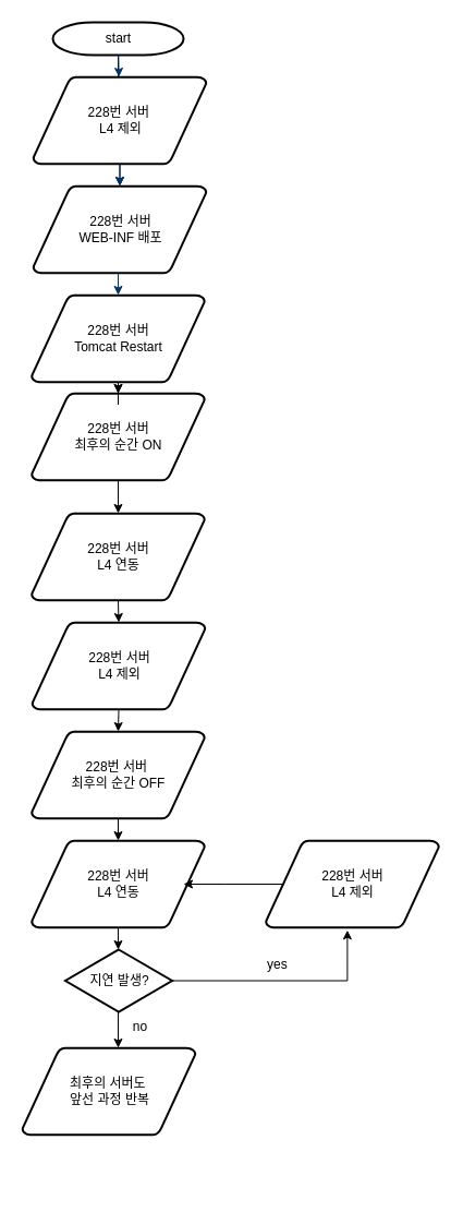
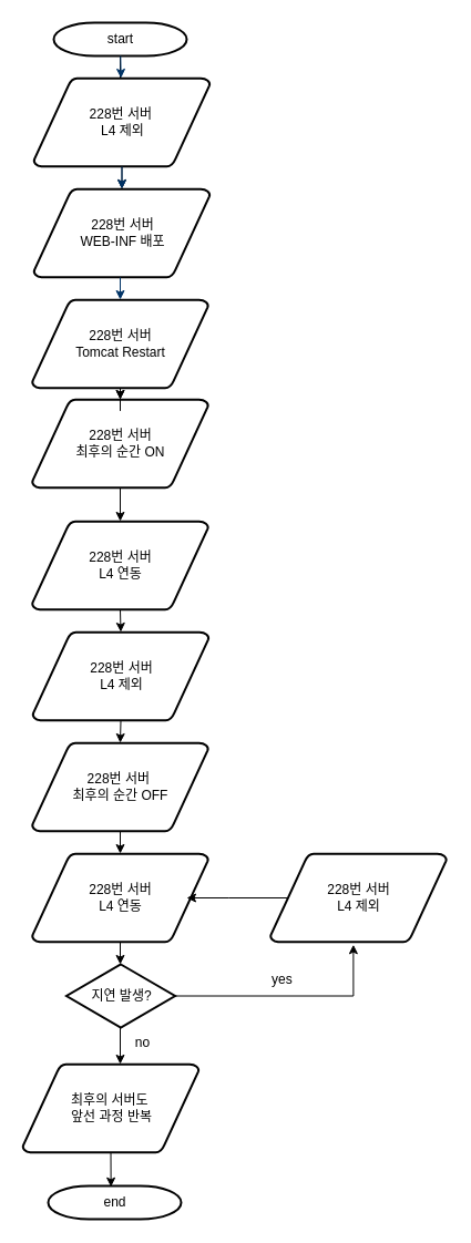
  <mxCell id="0" />
  <mxCell id="1" parent="0" />
  <mxCell id="2" value="" style="edgeStyle=orthogonalEdgeStyle;rounded=0;orthogonalLoop=1;jettySize=auto;html=1;" edge="1" parent="1" source="3" target="6"><mxGeometry relative="1" as="geometry" /></mxCell>
  <mxCell id="3" value="start" style="shape=mxgraph.flowchart.terminator;strokeWidth=2;gradientColor=none;gradientDirection=north;fontStyle=0;html=1;" parent="1" vertex="1"><mxGeometry x="48" y="20" width="120" height="30" as="geometry" /></mxCell>
  <mxCell id="4" value="228번 서버&amp;nbsp;&lt;br&gt;L4 제외" style="shape=mxgraph.flowchart.data;strokeWidth=2;gradientColor=none;gradientDirection=north;fontStyle=0;html=1;" parent="1" vertex="1"><mxGeometry x="30" y="70" width="159" height="80" as="geometry" /></mxCell>
  <mxCell id="5" style="fontStyle=1;strokeColor=#003366;strokeWidth=1;html=1;" parent="1" source="3" target="4" edge="1"><mxGeometry relative="1" as="geometry" /></mxCell>
  <mxCell id="6" value="228번 서버&lt;br&gt;WEB-INF 배포" style="shape=mxgraph.flowchart.data;strokeWidth=2;gradientColor=none;gradientDirection=north;fontStyle=0;html=1;" vertex="1" parent="1"><mxGeometry x="30" y="170" width="159" height="80" as="geometry" /></mxCell>
  <mxCell id="7" value="228번 서버&lt;br&gt;최후의 순간 ON" style="shape=mxgraph.flowchart.data;strokeWidth=2;gradientColor=none;gradientDirection=north;fontStyle=0;html=1;" vertex="1" parent="1"><mxGeometry x="28.5" y="360" width="159" height="80" as="geometry" /></mxCell>
  <mxCell id="8" value="" style="fontStyle=1;strokeColor=#003366;strokeWidth=1;html=1;startArrow=none;entryX=0.5;entryY=0;entryDx=0;entryDy=0;entryPerimeter=0;endArrow=none;" edge="1" parent="1" source="12" target="7"><mxGeometry relative="1" as="geometry"><mxPoint x="108" y="290" as="sourcePoint" /><mxPoint x="108" y="410" as="targetPoint" /></mxGeometry></mxCell>
  <mxCell id="9" style="fontStyle=1;strokeColor=#003366;strokeWidth=1;html=1;exitX=0.5;exitY=1;exitDx=0;exitDy=0;exitPerimeter=0;entryX=0.5;entryY=0;entryDx=0;entryDy=0;entryPerimeter=0;" edge="1" parent="1" source="4" target="6"><mxGeometry relative="1" as="geometry"><mxPoint x="118.3" y="60" as="sourcePoint" /><mxPoint x="118.7" y="80" as="targetPoint" /></mxGeometry></mxCell>
  <mxCell id="10" value="" style="edgeStyle=orthogonalEdgeStyle;rounded=0;orthogonalLoop=1;jettySize=auto;html=1;" edge="1" parent="1" source="12" target="7"><mxGeometry relative="1" as="geometry" /></mxCell>
  <mxCell id="11" value="" style="edgeStyle=orthogonalEdgeStyle;rounded=0;orthogonalLoop=1;jettySize=auto;html=1;" edge="1" parent="1" source="12" target="7"><mxGeometry relative="1" as="geometry" /></mxCell>
  <mxCell id="12" value="228번 서버&lt;br&gt;Tomcat Restart" style="shape=mxgraph.flowchart.data;strokeWidth=2;gradientColor=none;gradientDirection=north;fontStyle=0;html=1;" vertex="1" parent="1"><mxGeometry x="28.5" y="270" width="159" height="80" as="geometry" /></mxCell>
  <mxCell id="13" style="fontStyle=1;strokeColor=#003366;strokeWidth=1;html=1;entryX=0.5;entryY=0;entryDx=0;entryDy=0;entryPerimeter=0;" edge="1" parent="1" target="12"><mxGeometry relative="1" as="geometry"><mxPoint x="108" y="250" as="sourcePoint" /><mxPoint x="119.5" y="180" as="targetPoint" /></mxGeometry></mxCell>
  <mxCell id="14" value="228번 서버&lt;br&gt;L4 연동" style="shape=mxgraph.flowchart.data;strokeWidth=2;gradientColor=none;gradientDirection=north;fontStyle=0;html=1;" vertex="1" parent="1"><mxGeometry x="28.5" y="470" width="159" height="80" as="geometry" /></mxCell>
  <mxCell id="15" value="" style="edgeStyle=orthogonalEdgeStyle;rounded=0;orthogonalLoop=1;jettySize=auto;html=1;exitX=0.5;exitY=1;exitDx=0;exitDy=0;exitPerimeter=0;entryX=0.5;entryY=0;entryDx=0;entryDy=0;entryPerimeter=0;" edge="1" parent="1" source="7" target="14"><mxGeometry relative="1" as="geometry"><mxPoint x="118" y="360" as="sourcePoint" /><mxPoint x="118" y="380" as="targetPoint" /></mxGeometry></mxCell>
  <mxCell id="16" value="228번 서버&lt;br&gt;L4 제외" style="shape=mxgraph.flowchart.data;strokeWidth=2;gradientColor=none;gradientDirection=north;fontStyle=0;html=1;" vertex="1" parent="1"><mxGeometry x="29" y="570" width="159" height="80" as="geometry" /></mxCell>
  <mxCell id="17" value="" style="edgeStyle=orthogonalEdgeStyle;rounded=0;orthogonalLoop=1;jettySize=auto;html=1;exitX=0.5;exitY=1;exitDx=0;exitDy=0;exitPerimeter=0;entryX=0.5;entryY=0;entryDx=0;entryDy=0;entryPerimeter=0;" edge="1" parent="1" source="14" target="16"><mxGeometry relative="1" as="geometry"><mxPoint x="118" y="460" as="sourcePoint" /><mxPoint x="118" y="480" as="targetPoint" /></mxGeometry></mxCell>
  <mxCell id="18" value="228번 서버&amp;nbsp;&lt;br&gt;최후의 순간 OFF" style="shape=mxgraph.flowchart.data;strokeWidth=2;gradientColor=none;gradientDirection=north;fontStyle=0;html=1;" vertex="1" parent="1"><mxGeometry x="28.5" y="670" width="159" height="80" as="geometry" /></mxCell>
  <mxCell id="19" value="" style="edgeStyle=orthogonalEdgeStyle;rounded=0;orthogonalLoop=1;jettySize=auto;html=1;exitX=0.5;exitY=1;exitDx=0;exitDy=0;exitPerimeter=0;" edge="1" parent="1" source="16"><mxGeometry relative="1" as="geometry"><mxPoint x="118" y="560" as="sourcePoint" /><mxPoint x="108" y="670" as="targetPoint" /></mxGeometry></mxCell>
  <mxCell id="20" value="228번 서버&lt;br&gt;L4 연동" style="shape=mxgraph.flowchart.data;strokeWidth=2;gradientColor=none;gradientDirection=north;fontStyle=0;html=1;" vertex="1" parent="1"><mxGeometry x="28.5" y="770" width="159" height="80" as="geometry" /></mxCell>
  <mxCell id="21" value="" style="edgeStyle=orthogonalEdgeStyle;rounded=0;orthogonalLoop=1;jettySize=auto;html=1;exitX=0.5;exitY=1;exitDx=0;exitDy=0;exitPerimeter=0;" edge="1" parent="1" source="18"><mxGeometry relative="1" as="geometry"><mxPoint x="118.5" y="660" as="sourcePoint" /><mxPoint x="108" y="770" as="targetPoint" /></mxGeometry></mxCell>
  <mxCell id="22" value="" style="edgeStyle=orthogonalEdgeStyle;rounded=0;orthogonalLoop=1;jettySize=auto;html=1;exitX=0.5;exitY=1;exitDx=0;exitDy=0;exitPerimeter=0;" edge="1" parent="1" source="20"><mxGeometry relative="1" as="geometry"><mxPoint x="118" y="760" as="sourcePoint" /><mxPoint x="108" y="870" as="targetPoint" /></mxGeometry></mxCell>
  <mxCell id="23" value="지연 발생?" style="shape=mxgraph.flowchart.decision;strokeWidth=2;gradientColor=none;gradientDirection=north;fontStyle=0;html=1;" vertex="1" parent="1"><mxGeometry x="59.5" y="870" width="98" height="57" as="geometry" /></mxCell>
  <mxCell id="24" value="" style="edgeStyle=orthogonalEdgeStyle;rounded=0;orthogonalLoop=1;jettySize=auto;html=1;exitX=1;exitY=0.5;exitDx=0;exitDy=0;exitPerimeter=0;entryX=0.471;entryY=1.028;entryDx=0;entryDy=0;entryPerimeter=0;" edge="1" parent="1" source="23" target="25"><mxGeometry relative="1" as="geometry"><mxPoint x="108.5" y="950" as="sourcePoint" /><mxPoint x="109" y="970" as="targetPoint" /></mxGeometry></mxCell>
  <mxCell id="25" value="228번 서버&lt;br&gt;L4 제외" style="shape=mxgraph.flowchart.data;strokeWidth=2;gradientColor=none;gradientDirection=north;fontStyle=0;html=1;" vertex="1" parent="1"><mxGeometry x="243.5" y="770" width="159" height="80" as="geometry" /></mxCell>
  <mxCell id="26" value="" style="edgeStyle=orthogonalEdgeStyle;rounded=0;orthogonalLoop=1;jettySize=auto;html=1;exitX=0.095;exitY=0.5;exitDx=0;exitDy=0;exitPerimeter=0;" edge="1" parent="1" source="25"><mxGeometry relative="1" as="geometry"><mxPoint x="118" y="860" as="sourcePoint" /><mxPoint x="168" y="810" as="targetPoint" /></mxGeometry></mxCell>
  <mxCell id="27" value="yes" style="text;fontStyle=0;html=1;strokeColor=none;gradientColor=none;fillColor=none;strokeWidth=2;" vertex="1" parent="1"><mxGeometry x="242.5" y="870" width="40" height="26" as="geometry" /></mxCell>
  <mxCell id="28" value="no" style="text;fontStyle=0;html=1;strokeColor=none;gradientColor=none;fillColor=none;strokeWidth=2;align=center;" vertex="1" parent="1"><mxGeometry x="108" y="927" width="40" height="26" as="geometry" /></mxCell>
  <mxCell id="29" value="최후의 서버도&amp;nbsp;&lt;br&gt;앞선 과정 반복" style="shape=mxgraph.flowchart.data;strokeWidth=2;gradientColor=none;gradientDirection=north;fontStyle=0;html=1;" vertex="1" parent="1"><mxGeometry x="20" y="960" width="159" height="80" as="geometry" /></mxCell>
  <mxCell id="30" value="" style="edgeStyle=orthogonalEdgeStyle;rounded=0;orthogonalLoop=1;jettySize=auto;html=1;exitX=0;exitY=0;exitDx=0;exitDy=0;" edge="1" parent="1" source="28"><mxGeometry relative="1" as="geometry"><mxPoint x="108" y="930" as="sourcePoint" /><mxPoint x="108" y="960" as="targetPoint" /></mxGeometry></mxCell>
+ <mxCell id="31" value="end" style="shape=mxgraph.flowchart.terminator;strokeWidth=2;gradientColor=none;gradientDirection=north;fontStyle=0;html=1;" vertex="1" parent="1"><mxGeometry x="43" y="1070" width="120" height="30" as="geometry" /></mxCell>
+ <mxCell id="32" value="" style="edgeStyle=orthogonalEdgeStyle;rounded=0;orthogonalLoop=1;jettySize=auto;html=1;exitX=0.5;exitY=1;exitDx=0;exitDy=0;exitPerimeter=0;entryX=0.472;entryY=0.026;entryDx=0;entryDy=0;entryPerimeter=0;" edge="1" parent="1" source="29" target="31"><mxGeometry relative="1" as="geometry"><mxPoint x="118" y="937" as="sourcePoint" /><mxPoint x="118" y="970" as="targetPoint" /></mxGeometry></mxCell>
